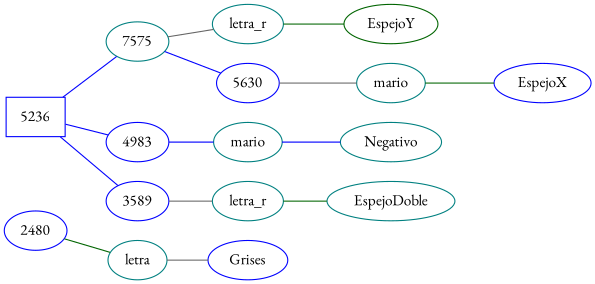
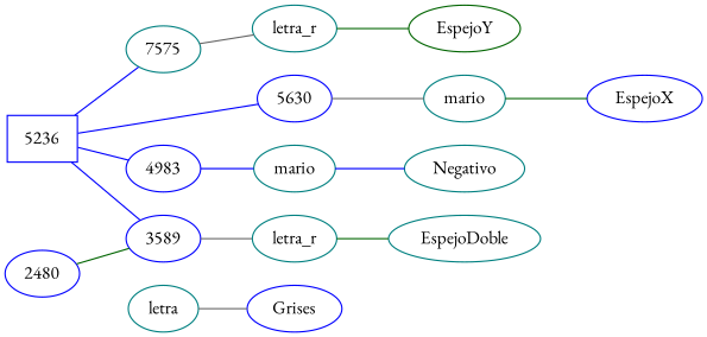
  graph {
    fontname="EB Garamond"
    rankdir=LR
    node [color=teal fontname="EB Garamond" shape=ellipse]
    edge [color=blue fontname="EB Garamond"]
    n1 [color=blue label=5236 shape=box]
    n2 [color=blue label=3589]
    n3 [label=7575]
    n4 [color=blue label=4983]
    n5 [color=blue label=5630]
    n6 [color=blue label=2480]
    n7 [label=letra]
    n8 [label=letra_r]
    n9 [label=letra_r]
    n10 [label=mario]
    n11 [label=mario]
    n12 [color=blue label=" Grises "]
    n13 [label=" EspejoDoble "]
    n14 [color=darkgreen label=" EspejoY "]
    n15 [label=" Negativo "]
    n16 [color=blue label=" EspejoX "]
    n1 -- n2
    n1 -- n3
    n1 -- n4
-   n3 -- n5
+   n1 -- n5
    n2 -- n8 [color=gray40]
    n3 -- n9 [color=gray40]
    n4 -- n10
    n5 -- n11 [color=gray40]
-   n6 -- n7 [color=darkgreen]
+   n6 -- n2 [color=darkgreen]
    n7 -- n12 [color=gray40]
    n8 -- n13 [color=darkgreen]
    n9 -- n14 [color=darkgreen]
    n10 -- n15
    n11 -- n16 [color=darkgreen]
  }
